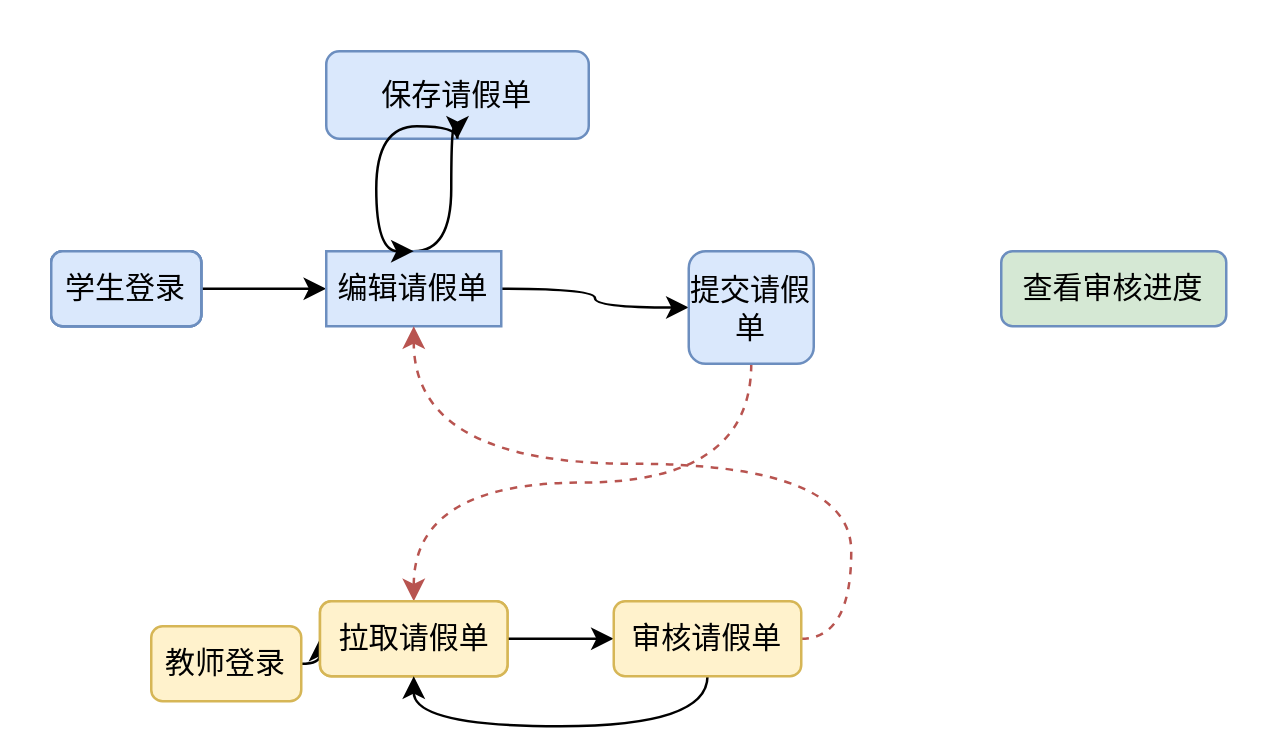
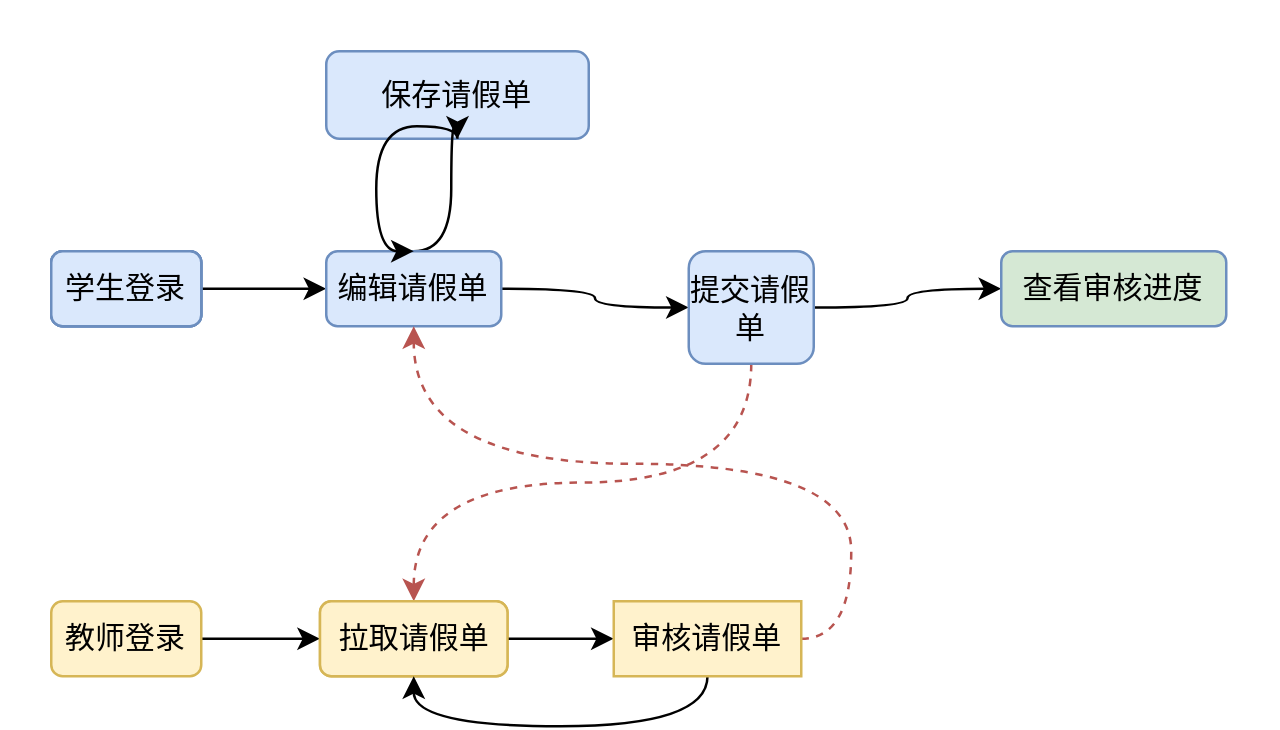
  <mxCell id="0" />
  <mxCell id="1" parent="0" />
  <mxCell id="2" value="保存请假单" style="rounded=1;whiteSpace=wrap;html=1;fillColor=#dae8fc;strokeColor=#6c8ebf;" vertex="1" parent="1"><mxGeometry x="130" y="20" width="105" height="35" as="geometry" /></mxCell>
  <mxCell id="3" value="学生登录" style="rounded=1;whiteSpace=wrap;html=1;fillColor=#dae8fc;strokeColor=#6c8ebf;" vertex="1" parent="1"><mxGeometry x="20" y="100" width="60" height="30" as="geometry" /></mxCell>
  <mxCell id="4" style="edgeStyle=orthogonalEdgeStyle;rounded=0;orthogonalLoop=1;jettySize=auto;html=1;exitX=1;exitY=0.5;exitDx=0;exitDy=0;entryX=0;entryY=0.5;entryDx=0;entryDy=0;" edge="1" parent="1" source="5" target="8"><mxGeometry relative="1" as="geometry" /></mxCell>
  <mxCell id="5" value="学生登录" style="rounded=1;whiteSpace=wrap;html=1;fillColor=#dae8fc;strokeColor=#6c8ebf;" vertex="1" parent="1"><mxGeometry x="20" y="100" width="60" height="30" as="geometry" /></mxCell>
  <mxCell id="6" style="edgeStyle=orthogonalEdgeStyle;curved=1;rounded=0;orthogonalLoop=1;jettySize=auto;html=1;exitX=1;exitY=0.5;exitDx=0;exitDy=0;entryX=0;entryY=0.5;entryDx=0;entryDy=0;" edge="1" parent="1" source="8" target="22"><mxGeometry relative="1" as="geometry" /></mxCell>
  <mxCell id="7" style="edgeStyle=orthogonalEdgeStyle;curved=1;rounded=0;orthogonalLoop=1;jettySize=auto;html=1;exitX=0.5;exitY=0;exitDx=0;exitDy=0;entryX=0.5;entryY=1;entryDx=0;entryDy=0;" edge="1" parent="1" source="8" target="2"><mxGeometry relative="1" as="geometry"><Array as="points"><mxPoint x="180" y="100" /><mxPoint x="180" y="50" /></Array></mxGeometry></mxCell>
- <mxCell id="8" value="编辑请假单" style="whiteSpace=wrap;html=1;fillColor=#dae8fc;strokeColor=#6c8ebf;rounded=0;" vertex="1" parent="1"><mxGeometry x="130" y="100" width="70" height="30" as="geometry" /></mxCell>
+ <mxCell id="8" value="编辑请假单" style="rounded=1;whiteSpace=wrap;html=1;fillColor=#dae8fc;strokeColor=#6c8ebf;" vertex="1" parent="1"><mxGeometry x="130" y="100" width="70" height="30" as="geometry" /></mxCell>
  <mxCell id="9" style="edgeStyle=orthogonalEdgeStyle;curved=1;rounded=0;orthogonalLoop=1;jettySize=auto;html=1;exitX=0.5;exitY=1;exitDx=0;exitDy=0;entryX=0.5;entryY=0;entryDx=0;entryDy=0;dashed=1;fillColor=#f8cecc;strokeColor=#b85450;" edge="1" parent="1" source="22" target="13"><mxGeometry relative="1" as="geometry"><mxPoint x="290" y="180" as="sourcePoint" /></mxGeometry></mxCell>
  <mxCell id="10" style="edgeStyle=orthogonalEdgeStyle;curved=1;rounded=0;orthogonalLoop=1;jettySize=auto;html=1;exitX=0.5;exitY=1;exitDx=0;exitDy=0;entryX=0.5;entryY=0;entryDx=0;entryDy=0;" edge="1" parent="1" source="2" target="8"><mxGeometry relative="1" as="geometry"><Array as="points"><mxPoint x="150" y="50" /><mxPoint x="150" y="100" /></Array></mxGeometry></mxCell>
  <mxCell id="11" value="学生登录" style="rounded=1;whiteSpace=wrap;html=1;fillColor=#dae8fc;strokeColor=#6c8ebf;" vertex="1" parent="1"><mxGeometry x="20" y="100" width="60" height="30" as="geometry" /></mxCell>
  <mxCell id="12" value="学生登录" style="rounded=1;whiteSpace=wrap;html=1;fillColor=#dae8fc;strokeColor=#6c8ebf;" vertex="1" parent="1"><mxGeometry x="20" y="100" width="60" height="30" as="geometry" /></mxCell>
  <mxCell id="13" value="拉取请假单" style="rounded=1;whiteSpace=wrap;html=1;fillColor=#fff2cc;strokeColor=#d6b656;" vertex="1" parent="1"><mxGeometry x="127.5" y="240" width="75" height="30" as="geometry" /></mxCell>
  <mxCell id="14" style="edgeStyle=orthogonalEdgeStyle;curved=1;rounded=0;orthogonalLoop=1;jettySize=auto;html=1;exitX=1;exitY=0.5;exitDx=0;exitDy=0;entryX=0;entryY=0.5;entryDx=0;entryDy=0;" edge="1" parent="1" source="15" target="13"><mxGeometry relative="1" as="geometry" /></mxCell>
- <mxCell id="15" value="教师登录" style="rounded=1;whiteSpace=wrap;html=1;fillColor=#fff2cc;strokeColor=#d6b656;" vertex="1" parent="1"><mxGeometry x="60" y="250" width="60" height="30" as="geometry" /></mxCell>
+ <mxCell id="15" value="教师登录" style="rounded=1;whiteSpace=wrap;html=1;fillColor=#fff2cc;strokeColor=#d6b656;" vertex="1" parent="1"><mxGeometry x="20" y="240" width="60" height="30" as="geometry" /></mxCell>
  <mxCell id="16" style="edgeStyle=orthogonalEdgeStyle;curved=1;rounded=0;orthogonalLoop=1;jettySize=auto;html=1;exitX=1;exitY=0.5;exitDx=0;exitDy=0;" edge="1" parent="1" source="17" target="20"><mxGeometry relative="1" as="geometry" /></mxCell>
  <mxCell id="17" value="拉取请假单" style="rounded=1;whiteSpace=wrap;html=1;fillColor=#fff2cc;strokeColor=#d6b656;" vertex="1" parent="1"><mxGeometry x="127.5" y="240" width="75" height="30" as="geometry" /></mxCell>
  <mxCell id="18" style="edgeStyle=orthogonalEdgeStyle;curved=1;rounded=0;orthogonalLoop=1;jettySize=auto;html=1;exitX=0.5;exitY=1;exitDx=0;exitDy=0;entryX=0.5;entryY=1;entryDx=0;entryDy=0;" edge="1" parent="1" source="20" target="17"><mxGeometry relative="1" as="geometry" /></mxCell>
  <mxCell id="19" style="edgeStyle=orthogonalEdgeStyle;curved=1;rounded=0;orthogonalLoop=1;jettySize=auto;html=1;exitX=1;exitY=0.5;exitDx=0;exitDy=0;dashed=1;fillColor=#f8cecc;strokeColor=#b85450;" edge="1" parent="1" source="20" target="8"><mxGeometry relative="1" as="geometry" /></mxCell>
- <mxCell id="20" value="审核请假单" style="rounded=1;whiteSpace=wrap;html=1;fillColor=#fff2cc;strokeColor=#d6b656;" vertex="1" parent="1"><mxGeometry x="245" y="240" width="75" height="30" as="geometry" /></mxCell>
+ <mxCell id="20" value="审核请假单" style="whiteSpace=wrap;html=1;fillColor=#fff2cc;strokeColor=#d6b656;rounded=0;" vertex="1" parent="1"><mxGeometry x="245" y="240" width="75" height="30" as="geometry" /></mxCell>
+ <mxCell id="21" style="edgeStyle=orthogonalEdgeStyle;curved=1;rounded=0;orthogonalLoop=1;jettySize=auto;html=1;exitX=1;exitY=0.5;exitDx=0;exitDy=0;entryX=0;entryY=0.5;entryDx=0;entryDy=0;" edge="1" parent="1" source="22" target="23"><mxGeometry relative="1" as="geometry" /></mxCell>
  <mxCell id="22" value="提交请假单" style="rounded=1;whiteSpace=wrap;html=1;fillColor=#dae8fc;strokeColor=#6c8ebf;" vertex="1" parent="1"><mxGeometry x="275" y="100" width="50" height="45" as="geometry" /></mxCell>
  <mxCell id="23" value="查看审核进度" style="rounded=1;whiteSpace=wrap;html=1;fillColor=#d5e8d4;strokeColor=#6c8ebf;" vertex="1" parent="1"><mxGeometry x="400" y="100" width="90" height="30" as="geometry" /></mxCell>
